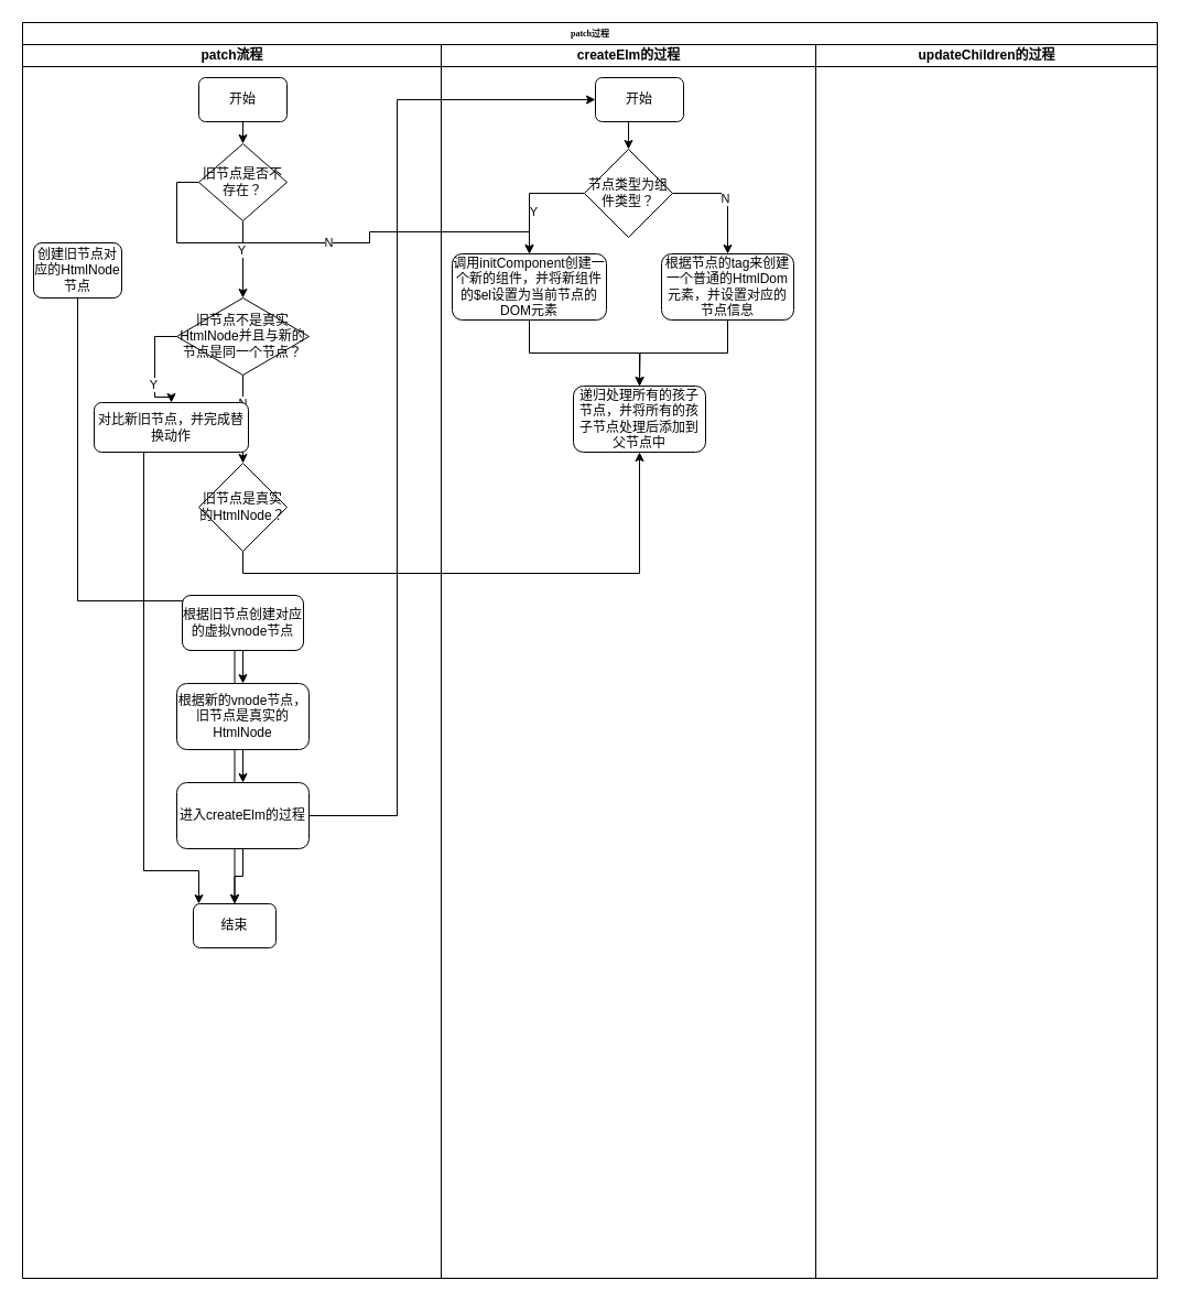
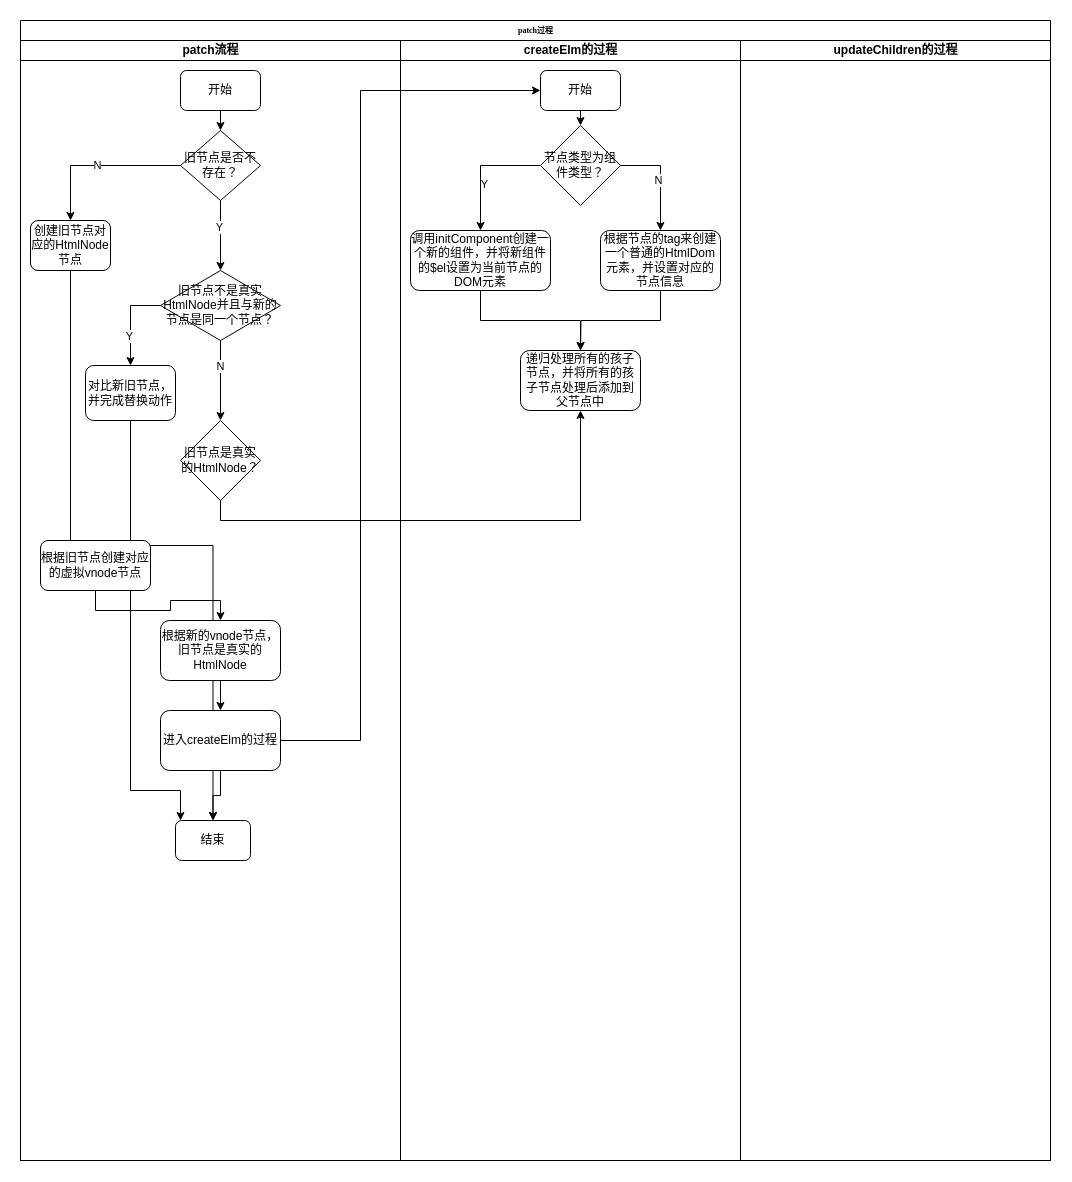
  <mxCell id="0" />
  <mxCell id="1" parent="0" />
  <mxCell id="2" value="patch过程" style="swimlane;html=1;childLayout=stackLayout;startSize=20;rounded=0;shadow=0;labelBackgroundColor=none;strokeWidth=1;fontFamily=Verdana;fontSize=8;align=center;" parent="1" vertex="1"><mxGeometry x="20" y="20" width="1030" height="1140" as="geometry" /></mxCell>
  <mxCell id="3" value="patch流程" style="swimlane;html=1;startSize=20;labelBackgroundColor=none;" parent="2" vertex="1"><mxGeometry y="20" width="380" height="1120" as="geometry"><mxRectangle y="20" width="40" height="1120" as="alternateBounds" /></mxGeometry></mxCell>
  <mxCell id="4" style="edgeStyle=orthogonalEdgeStyle;rounded=0;orthogonalLoop=1;jettySize=auto;html=1;exitX=0.5;exitY=1;exitDx=0;exitDy=0;entryX=0.5;entryY=0;entryDx=0;entryDy=0;" parent="3" source="5" target="9" edge="1"><mxGeometry relative="1" as="geometry" /></mxCell>
  <mxCell id="5" value="开始" style="rounded=1;whiteSpace=wrap;html=1;" parent="3" vertex="1"><mxGeometry x="160" y="30" width="80" height="40" as="geometry" /></mxCell>
- <mxCell id="6" value="N" style="edgeStyle=orthogonalEdgeStyle;rounded=0;orthogonalLoop=1;jettySize=auto;html=1;exitX=0;exitY=0.5;exitDx=0;exitDy=0;" parent="3" source="9" target="37" edge="1"><mxGeometry relative="1" as="geometry" /></mxCell>
+ <mxCell id="6" value="N" style="edgeStyle=orthogonalEdgeStyle;rounded=0;orthogonalLoop=1;jettySize=auto;html=1;exitX=0;exitY=0.5;exitDx=0;exitDy=0;entryX=0.5;entryY=0;entryDx=0;entryDy=0;" parent="3" source="9" target="11" edge="1"><mxGeometry relative="1" as="geometry" /></mxCell>
  <mxCell id="7" style="edgeStyle=orthogonalEdgeStyle;rounded=0;orthogonalLoop=1;jettySize=auto;html=1;exitX=0.5;exitY=1;exitDx=0;exitDy=0;entryX=0.5;entryY=0;entryDx=0;entryDy=0;" parent="3" source="9" target="16" edge="1"><mxGeometry relative="1" as="geometry" /></mxCell>
  <mxCell id="8" value="Y" style="edgeLabel;html=1;align=center;verticalAlign=middle;resizable=0;points=[];" parent="7" vertex="1" connectable="0"><mxGeometry x="-0.257" y="-2" relative="1" as="geometry"><mxPoint as="offset" /></mxGeometry></mxCell>
  <mxCell id="9" value="旧节点是否不存在？" style="rhombus;whiteSpace=wrap;html=1;" parent="3" vertex="1"><mxGeometry x="160" y="90" width="80" height="70" as="geometry" /></mxCell>
  <mxCell id="10" style="edgeStyle=orthogonalEdgeStyle;rounded=0;orthogonalLoop=1;jettySize=auto;html=1;exitX=0.5;exitY=1;exitDx=0;exitDy=0;entryX=0.5;entryY=0;entryDx=0;entryDy=0;" parent="3" source="11" target="27" edge="1"><mxGeometry relative="1" as="geometry" /></mxCell>
  <mxCell id="11" value="创建旧节点对应的HtmlNode节点" style="rounded=1;whiteSpace=wrap;html=1;" parent="3" vertex="1"><mxGeometry x="10" y="180" width="80" height="50" as="geometry" /></mxCell>
  <mxCell id="12" style="edgeStyle=orthogonalEdgeStyle;rounded=0;orthogonalLoop=1;jettySize=auto;html=1;exitX=0;exitY=0.5;exitDx=0;exitDy=0;entryX=0.5;entryY=0;entryDx=0;entryDy=0;" parent="3" source="16" target="18" edge="1"><mxGeometry relative="1" as="geometry" /></mxCell>
  <mxCell id="13" value="Y" style="edgeLabel;html=1;align=center;verticalAlign=middle;resizable=0;points=[];" parent="12" vertex="1" connectable="0"><mxGeometry x="0.333" y="-2" relative="1" as="geometry"><mxPoint as="offset" /></mxGeometry></mxCell>
  <mxCell id="14" style="edgeStyle=orthogonalEdgeStyle;rounded=0;orthogonalLoop=1;jettySize=auto;html=1;exitX=0.5;exitY=1;exitDx=0;exitDy=0;entryX=0.5;entryY=0;entryDx=0;entryDy=0;" parent="3" source="16" target="20" edge="1"><mxGeometry relative="1" as="geometry" /></mxCell>
  <mxCell id="15" value="N" style="edgeLabel;html=1;align=center;verticalAlign=middle;resizable=0;points=[];" parent="14" vertex="1" connectable="0"><mxGeometry x="-0.375" y="-1" relative="1" as="geometry"><mxPoint as="offset" /></mxGeometry></mxCell>
  <mxCell id="16" value="旧节点不是真实HtmlNode并且与新的节点是同一个节点？" style="rhombus;whiteSpace=wrap;html=1;" parent="3" vertex="1"><mxGeometry x="140" y="230" width="120" height="70" as="geometry" /></mxCell>
  <mxCell id="17" style="edgeStyle=orthogonalEdgeStyle;rounded=0;orthogonalLoop=1;jettySize=auto;html=1;exitX=0.5;exitY=1;exitDx=0;exitDy=0;" parent="3" source="18" edge="1"><mxGeometry relative="1" as="geometry"><mxPoint x="160" y="780" as="targetPoint" /><Array as="points"><mxPoint x="110" y="750" /><mxPoint x="160" y="750" /></Array></mxGeometry></mxCell>
- <mxCell id="18" value="对比新旧节点，并完成替换动作" style="rounded=1;whiteSpace=wrap;html=1;" parent="3" vertex="1"><mxGeometry x="65" y="325" width="140" height="45" as="geometry" /></mxCell>
+ <mxCell id="18" value="对比新旧节点，并完成替换动作" style="rounded=1;whiteSpace=wrap;html=1;" parent="3" vertex="1"><mxGeometry x="65" y="325" width="90" height="55" as="geometry" /></mxCell>
  <mxCell id="19" style="edgeStyle=orthogonalEdgeStyle;rounded=0;orthogonalLoop=1;jettySize=auto;html=1;exitX=0.5;exitY=1;exitDx=0;exitDy=0;" parent="3" source="20" target="40" edge="1"><mxGeometry relative="1" as="geometry" /></mxCell>
  <mxCell id="20" value="旧节点是真实的HtmlNode？" style="rhombus;whiteSpace=wrap;html=1;" parent="3" vertex="1"><mxGeometry x="160" y="380" width="80" height="80" as="geometry" /></mxCell>
  <mxCell id="21" style="edgeStyle=orthogonalEdgeStyle;rounded=0;orthogonalLoop=1;jettySize=auto;html=1;exitX=0.5;exitY=1;exitDx=0;exitDy=0;entryX=0.5;entryY=0;entryDx=0;entryDy=0;" parent="3" source="22" target="24" edge="1"><mxGeometry relative="1" as="geometry" /></mxCell>
- <mxCell id="22" value="根据旧节点创建对应的虚拟vnode节点" style="rounded=1;whiteSpace=wrap;html=1;" parent="3" vertex="1"><mxGeometry x="145" y="500" width="110" height="50" as="geometry" /></mxCell>
+ <mxCell id="22" value="根据旧节点创建对应的虚拟vnode节点" style="rounded=1;whiteSpace=wrap;html=1;" parent="3" vertex="1"><mxGeometry x="20" y="500" width="110" height="50" as="geometry" /></mxCell>
  <mxCell id="23" style="edgeStyle=orthogonalEdgeStyle;rounded=0;orthogonalLoop=1;jettySize=auto;html=1;exitX=0.5;exitY=1;exitDx=0;exitDy=0;entryX=0.5;entryY=0;entryDx=0;entryDy=0;" parent="3" source="24" target="26" edge="1"><mxGeometry relative="1" as="geometry" /></mxCell>
  <mxCell id="24" value="根据新的vnode节点，旧节点是真实的HtmlNode" style="rounded=1;whiteSpace=wrap;html=1;" parent="3" vertex="1"><mxGeometry x="140" y="580" width="120" height="60" as="geometry" /></mxCell>
  <mxCell id="25" style="edgeStyle=orthogonalEdgeStyle;rounded=0;orthogonalLoop=1;jettySize=auto;html=1;exitX=0.5;exitY=1;exitDx=0;exitDy=0;entryX=0.5;entryY=0;entryDx=0;entryDy=0;" parent="3" source="26" target="27" edge="1"><mxGeometry relative="1" as="geometry" /></mxCell>
  <mxCell id="26" value="进入createElm的过程" style="rounded=1;whiteSpace=wrap;html=1;" parent="3" vertex="1"><mxGeometry x="140" y="670" width="120" height="60" as="geometry" /></mxCell>
  <mxCell id="27" value="结束" style="rounded=1;whiteSpace=wrap;html=1;" parent="3" vertex="1"><mxGeometry x="155" y="780" width="75" height="40" as="geometry" /></mxCell>
  <mxCell id="28" value="createElm的过程" style="swimlane;html=1;startSize=20;labelBackgroundColor=none;" parent="2" vertex="1"><mxGeometry x="380" y="20" width="340" height="1120" as="geometry" /></mxCell>
  <mxCell id="29" style="edgeStyle=orthogonalEdgeStyle;rounded=0;orthogonalLoop=1;jettySize=auto;html=1;exitX=0.5;exitY=1;exitDx=0;exitDy=0;entryX=0.5;entryY=0;entryDx=0;entryDy=0;" parent="28" source="30" target="35" edge="1"><mxGeometry relative="1" as="geometry" /></mxCell>
  <mxCell id="30" value="开始" style="rounded=1;whiteSpace=wrap;html=1;" parent="28" vertex="1"><mxGeometry x="140" y="30" width="80" height="40" as="geometry" /></mxCell>
  <mxCell id="31" style="edgeStyle=orthogonalEdgeStyle;rounded=0;orthogonalLoop=1;jettySize=auto;html=1;exitX=0;exitY=0.5;exitDx=0;exitDy=0;entryX=0.5;entryY=0;entryDx=0;entryDy=0;" parent="28" source="35" target="37" edge="1"><mxGeometry relative="1" as="geometry" /></mxCell>
  <mxCell id="32" value="Y" style="edgeLabel;html=1;align=center;verticalAlign=middle;resizable=0;points=[];" parent="31" vertex="1" connectable="0"><mxGeometry x="0.248" y="3" relative="1" as="geometry"><mxPoint as="offset" /></mxGeometry></mxCell>
  <mxCell id="33" style="edgeStyle=orthogonalEdgeStyle;rounded=0;orthogonalLoop=1;jettySize=auto;html=1;exitX=1;exitY=0.5;exitDx=0;exitDy=0;entryX=0.5;entryY=0;entryDx=0;entryDy=0;" parent="28" source="35" target="39" edge="1"><mxGeometry relative="1" as="geometry" /></mxCell>
  <mxCell id="34" value="N" style="edgeLabel;html=1;align=center;verticalAlign=middle;resizable=0;points=[];" parent="33" vertex="1" connectable="0"><mxGeometry x="0.029" y="-3" relative="1" as="geometry"><mxPoint as="offset" /></mxGeometry></mxCell>
- <mxCell id="35" value="节点类型为组件类型？" style="rhombus;whiteSpace=wrap;html=1;" parent="28" vertex="1"><mxGeometry x="130" y="95" width="80" height="80" as="geometry" /></mxCell>
+ <mxCell id="35" value="节点类型为组件类型？" style="rhombus;whiteSpace=wrap;html=1;" parent="28" vertex="1"><mxGeometry x="140" y="85" width="80" height="80" as="geometry" /></mxCell>
  <mxCell id="36" style="edgeStyle=orthogonalEdgeStyle;rounded=0;orthogonalLoop=1;jettySize=auto;html=1;exitX=0.5;exitY=1;exitDx=0;exitDy=0;entryX=0.5;entryY=0;entryDx=0;entryDy=0;" parent="28" source="37" target="40" edge="1"><mxGeometry relative="1" as="geometry" /></mxCell>
  <mxCell id="37" value="调用initComponent&lt;span style=&quot;background-color: initial;&quot;&gt;创建一个新的组件，并将新组件的$el设置为当前节点的DOM元素&lt;/span&gt;" style="rounded=1;whiteSpace=wrap;html=1;" parent="28" vertex="1"><mxGeometry x="10" y="190" width="140" height="60" as="geometry" /></mxCell>
  <mxCell id="38" style="edgeStyle=orthogonalEdgeStyle;rounded=0;orthogonalLoop=1;jettySize=auto;html=1;exitX=0.5;exitY=1;exitDx=0;exitDy=0;" parent="28" source="39" edge="1"><mxGeometry relative="1" as="geometry"><mxPoint x="180" y="310" as="targetPoint" /></mxGeometry></mxCell>
  <mxCell id="39" value="根据节点的tag来创建一个普通的HtmlDom元素，并设置对应的节点信息" style="rounded=1;whiteSpace=wrap;html=1;" parent="28" vertex="1"><mxGeometry x="200" y="190" width="120" height="60" as="geometry" /></mxCell>
  <mxCell id="40" value="递归处理所有的孩子节点，并将所有的孩子节点处理后添加到父节点中" style="rounded=1;whiteSpace=wrap;html=1;" parent="28" vertex="1"><mxGeometry x="120" y="310" width="120" height="60" as="geometry" /></mxCell>
  <mxCell id="41" value="updateChildren的过程" style="swimlane;html=1;startSize=20;labelBackgroundColor=none;" parent="2" vertex="1"><mxGeometry x="720" y="20" width="310" height="1120" as="geometry" /></mxCell>
  <mxCell id="42" style="edgeStyle=orthogonalEdgeStyle;rounded=0;orthogonalLoop=1;jettySize=auto;html=1;exitX=1;exitY=0.5;exitDx=0;exitDy=0;entryX=0;entryY=0.5;entryDx=0;entryDy=0;" parent="2" source="26" target="30" edge="1"><mxGeometry relative="1" as="geometry"><Array as="points"><mxPoint x="340" y="720" /><mxPoint x="340" y="70" /></Array></mxGeometry></mxCell>
